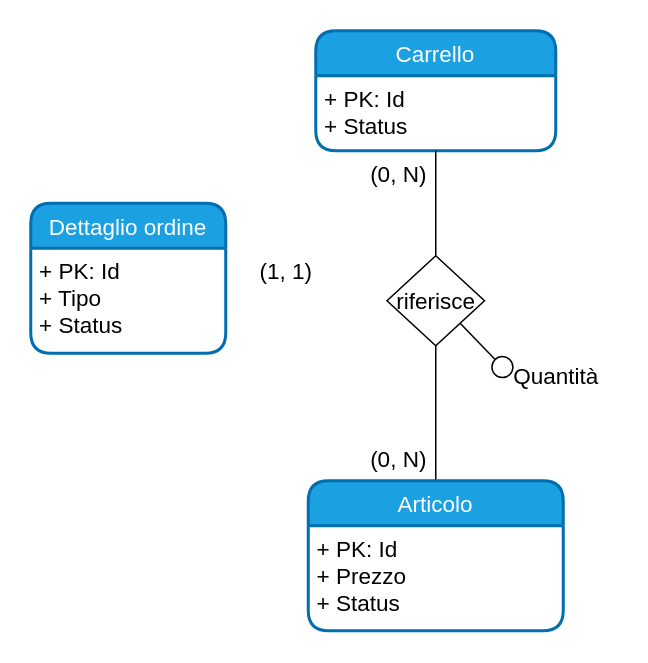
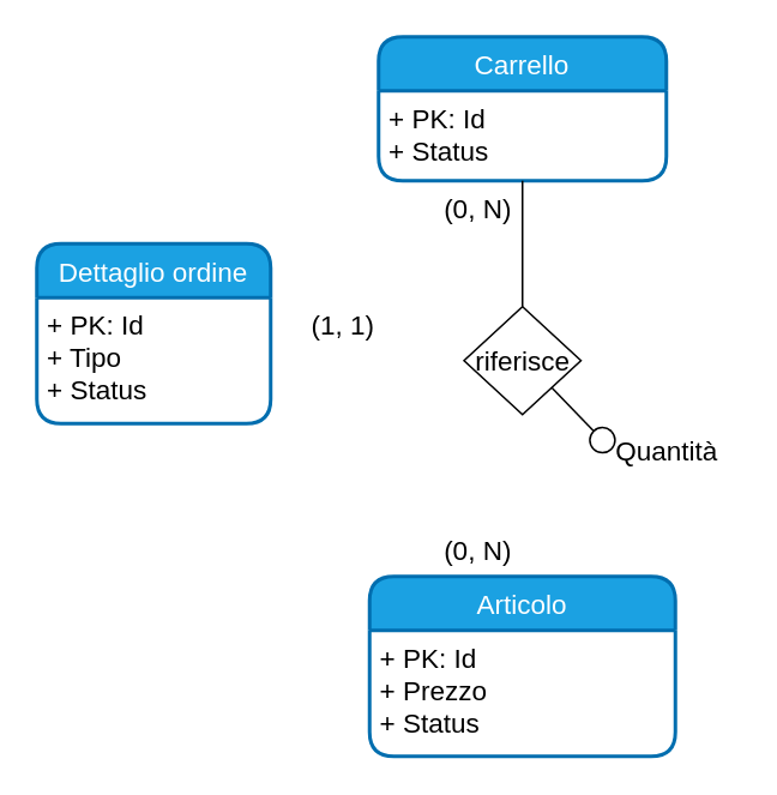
  <mxCell id="0" />
  <mxCell id="1" parent="0" />
  <mxCell id="2" value="Carrello" style="swimlane;childLayout=stackLayout;horizontal=1;startSize=30;horizontalStack=0;rounded=1;fontSize=15;fontStyle=0;strokeWidth=2;resizeParent=0;resizeLast=1;shadow=0;dashed=0;align=center;fillColor=#1ba1e2;fontColor=#ffffff;strokeColor=#006EAF;" parent="1" vertex="1"><mxGeometry x="210" y="20" width="160" height="80" as="geometry" /></mxCell>
  <mxCell id="3" value="+ PK: Id&#10;+ Status&#10;" style="align=left;strokeColor=none;fillColor=none;spacingLeft=4;fontSize=15;verticalAlign=top;resizable=0;rotatable=0;part=1;" parent="2" vertex="1"><mxGeometry y="30" width="160" height="50" as="geometry" /></mxCell>
  <mxCell id="4" style="edgeStyle=none;html=1;exitX=0.5;exitY=0;exitDx=0;exitDy=0;entryX=0.5;entryY=1;entryDx=0;entryDy=0;startArrow=none;startFill=0;endArrow=none;endFill=0;fontSize=15;" parent="1" source="6" target="3" edge="1"><mxGeometry relative="1" as="geometry" /></mxCell>
- <mxCell id="5" style="edgeStyle=none;html=1;exitX=0.5;exitY=1;exitDx=0;exitDy=0;entryX=0.5;entryY=0;entryDx=0;entryDy=0;endArrow=none;endFill=0;fontSize=15;" parent="1" source="6" target="14" edge="1"><mxGeometry relative="1" as="geometry" /></mxCell>
  <mxCell id="6" value="riferisce" style="shape=rhombus;perimeter=rhombusPerimeter;whiteSpace=wrap;html=1;align=center;fontSize=15;" parent="1" vertex="1"><mxGeometry x="257.5" y="170" width="65" height="60" as="geometry" /></mxCell>
  <mxCell id="7" value="Quantità" style="text;html=1;align=center;verticalAlign=middle;resizable=0;points=[];autosize=1;strokeColor=none;fillColor=none;fontSize=15;" parent="1" vertex="1"><mxGeometry x="330" y="235" width="80" height="30" as="geometry" /></mxCell>
  <mxCell id="8" value="Dettaglio ordine" style="swimlane;childLayout=stackLayout;horizontal=1;startSize=30;horizontalStack=0;rounded=1;fontSize=15;fontStyle=0;strokeWidth=2;resizeParent=0;resizeLast=1;shadow=0;dashed=0;align=center;fillColor=#1ba1e2;fontColor=#ffffff;strokeColor=#006EAF;" parent="1" vertex="1"><mxGeometry x="20" y="135" width="130" height="100" as="geometry" /></mxCell>
  <mxCell id="9" value="+ PK: Id&#10;+ Tipo&#10;+ Status&#10;&#10;" style="align=left;strokeColor=none;fillColor=none;spacingLeft=4;fontSize=15;verticalAlign=top;resizable=0;rotatable=0;part=1;" parent="8" vertex="1"><mxGeometry y="30" width="130" height="70" as="geometry" /></mxCell>
  <mxCell id="10" value="(1, 1)" style="text;html=1;align=center;verticalAlign=middle;resizable=0;points=[];autosize=1;strokeColor=none;fillColor=none;fontSize=15;" parent="1" vertex="1"><mxGeometry x="160" y="165" width="60" height="30" as="geometry" /></mxCell>
  <mxCell id="11" value="(0, N)" style="text;html=1;align=center;verticalAlign=middle;resizable=0;points=[];autosize=1;strokeColor=none;fillColor=none;fontSize=15;" parent="1" vertex="1"><mxGeometry x="235" y="100" width="60" height="30" as="geometry" /></mxCell>
  <mxCell id="12" value="(0, N)" style="text;html=1;align=center;verticalAlign=middle;resizable=0;points=[];autosize=1;strokeColor=none;fillColor=none;fontSize=15;" parent="1" vertex="1"><mxGeometry x="235" y="290" width="60" height="30" as="geometry" /></mxCell>
  <mxCell id="13" style="edgeStyle=none;html=1;endArrow=circle;endFill=0;exitX=1;exitY=1;exitDx=0;exitDy=0;fontSize=15;" parent="1" source="6" edge="1"><mxGeometry relative="1" as="geometry"><mxPoint x="340" y="250" as="targetPoint" /><mxPoint x="316.25" y="195" as="sourcePoint" /></mxGeometry></mxCell>
  <mxCell id="14" value="Articolo" style="swimlane;childLayout=stackLayout;horizontal=1;startSize=30;horizontalStack=0;rounded=1;fontSize=15;fontStyle=0;strokeWidth=2;resizeParent=0;resizeLast=1;shadow=0;dashed=0;align=center;arcSize=15;fillColor=#1ba1e2;fontColor=#ffffff;strokeColor=#006EAF;" parent="1" vertex="1"><mxGeometry x="205" y="320" width="170" height="100" as="geometry" /></mxCell>
  <mxCell id="15" value="+ PK: Id&#10;+ Prezzo&#10;+ Status" style="align=left;strokeColor=none;fillColor=none;spacingLeft=4;fontSize=15;verticalAlign=top;resizable=0;rotatable=0;part=1;" parent="14" vertex="1"><mxGeometry y="30" width="170" height="70" as="geometry" /></mxCell>
